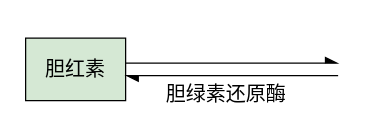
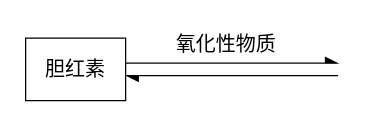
  <mxCell id="0" />
  <mxCell id="1" parent="0" />
- <mxCell id="2" value="胆红素" style="rounded=0;whiteSpace=wrap;html=1;fontSize=16;fillColor=#d5e8d4;" vertex="1" parent="1"><mxGeometry x="20" y="30" width="80" height="50" as="geometry" /></mxCell>
+ <mxCell id="2" value="胆红素" style="rounded=0;whiteSpace=wrap;html=1;fontSize=16;" vertex="1" parent="1"><mxGeometry x="20" y="30" width="80" height="50" as="geometry" /></mxCell>
  <mxCell id="3" value="" style="group" vertex="1" connectable="0" parent="1"><mxGeometry x="100" y="50" width="170" height="10" as="geometry" /></mxCell>
  <mxCell id="4" value="" style="edgeStyle=none;curved=1;rounded=0;orthogonalLoop=1;jettySize=auto;html=1;fontSize=12;startSize=8;endSize=8;entryX=0;entryY=0.5;entryDx=0;entryDy=0;endArrow=async;endFill=1;exitX=1;exitY=0.5;exitDx=0;exitDy=0;" edge="1" parent="3"><mxGeometry relative="1" as="geometry"><mxPoint as="sourcePoint" /><mxPoint x="170" as="targetPoint" /></mxGeometry></mxCell>
  <mxCell id="5" style="edgeStyle=none;curved=1;rounded=0;orthogonalLoop=1;jettySize=auto;html=1;fontSize=12;startSize=8;endSize=8;entryX=1;entryY=0.5;entryDx=0;entryDy=0;exitX=0;exitY=0.5;exitDx=0;exitDy=0;endArrow=async;endFill=1;" edge="1" parent="3"><mxGeometry relative="1" as="geometry"><mxPoint x="170" y="10" as="sourcePoint" /><mxPoint y="10" as="targetPoint" /></mxGeometry></mxCell>
- <mxCell id="7" value="胆绿素还原酶" style="text;html=1;align=center;verticalAlign=middle;resizable=0;points=[];autosize=1;strokeColor=none;fillColor=none;fontSize=16;" vertex="1" parent="1"><mxGeometry x="120" y="60" width="120" height="30" as="geometry" /></mxCell>
+ <mxCell id="6" value="氧化性物质" style="text;html=1;align=center;verticalAlign=middle;resizable=0;points=[];autosize=1;strokeColor=none;fillColor=none;fontSize=16;" vertex="1" parent="1"><mxGeometry x="130" y="20" width="100" height="30" as="geometry" /></mxCell>
